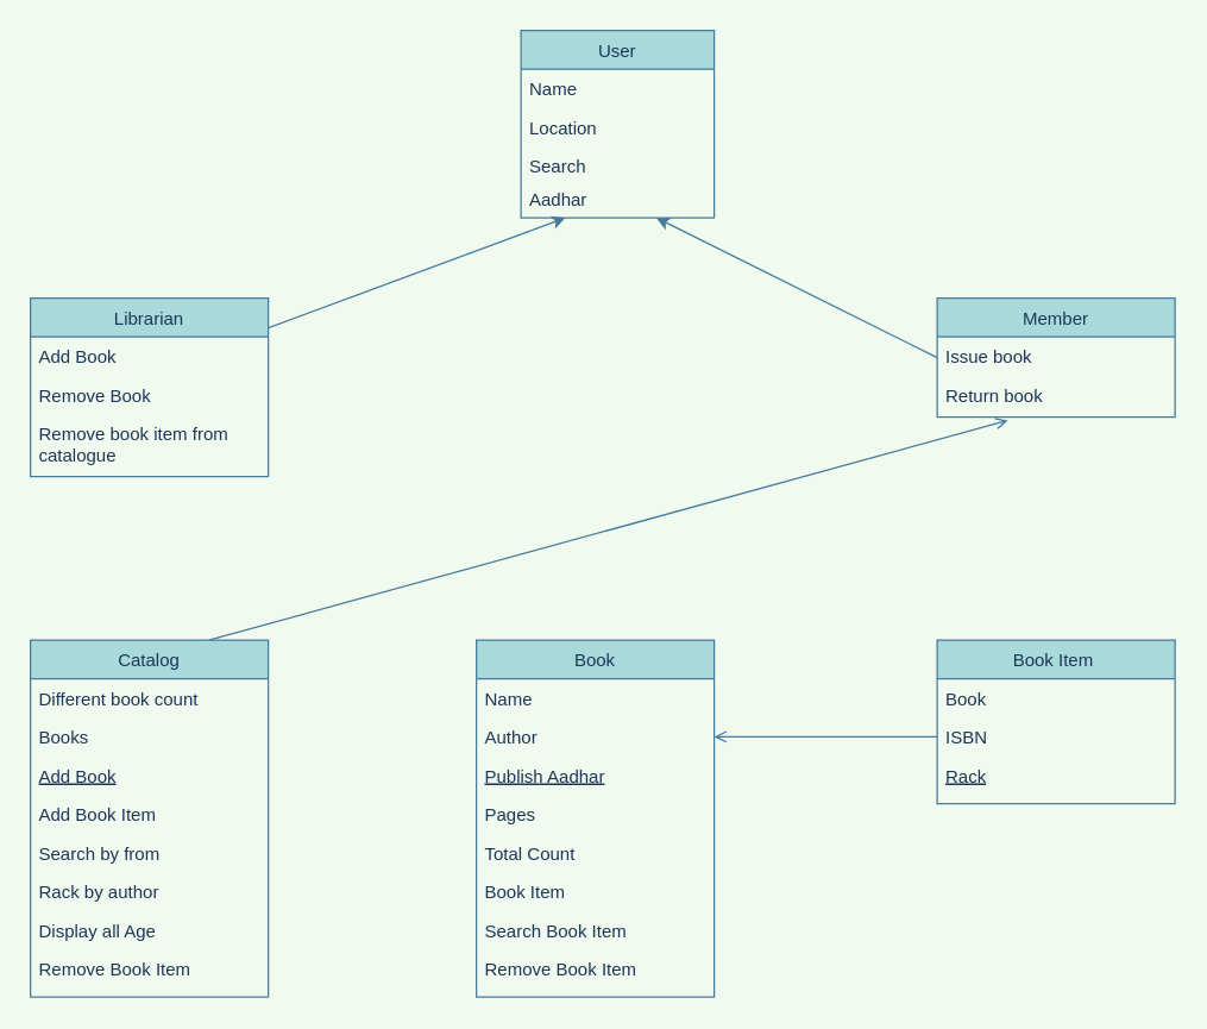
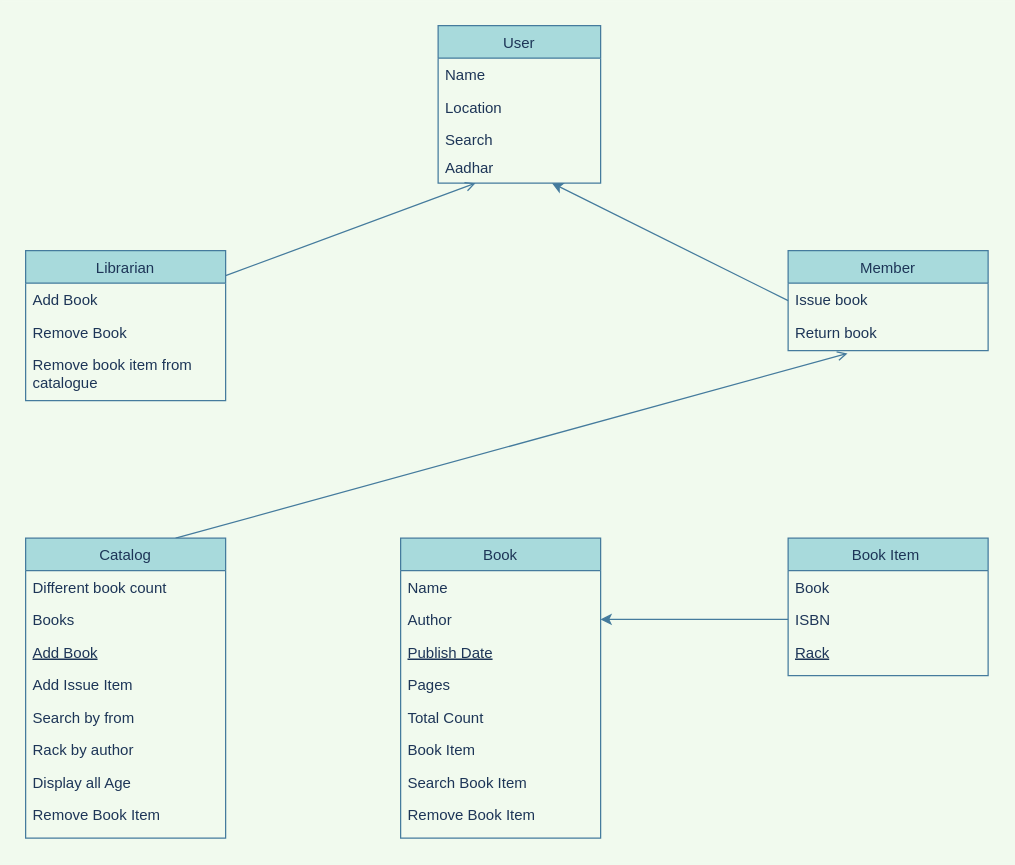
  <mxCell id="0" />
  <mxCell id="1" parent="0" />
- <mxCell id="2" value="" style="endArrow=classic;html=1;strokeColor=#457B9D;fillColor=#A8DADC;fontColor=#1D3557;exitX=1;exitY=0.167;exitDx=0;exitDy=0;exitPerimeter=0;" parent="1" source="6" target="39" edge="1"><mxGeometry width="50" height="50" relative="1" as="geometry"><mxPoint x="180" y="295" as="sourcePoint" /><mxPoint x="400" y="130" as="targetPoint" /><Array as="points" /></mxGeometry></mxCell>
+ <mxCell id="2" value="" style="endArrow=open;html=1;strokeColor=#457B9D;fillColor=#A8DADC;fontColor=#1D3557;exitX=1;exitY=0.167;exitDx=0;exitDy=0;exitPerimeter=0;" parent="1" source="6" target="39" edge="1"><mxGeometry width="50" height="50" relative="1" as="geometry"><mxPoint x="180" y="295" as="sourcePoint" /><mxPoint x="400" y="130" as="targetPoint" /><Array as="points" /></mxGeometry></mxCell>
  <mxCell id="3" value="" style="endArrow=classic;html=1;strokeColor=#457B9D;fillColor=#A8DADC;fontColor=#1D3557;" parent="1" target="39" edge="1"><mxGeometry width="50" height="50" relative="1" as="geometry"><mxPoint x="630" y="240" as="sourcePoint" /><mxPoint x="720" y="55" as="targetPoint" /><Array as="points" /></mxGeometry></mxCell>
  <mxCell id="4" value="" style="endArrow=open;html=1;strokeColor=#457B9D;fillColor=#A8DADC;fontColor=#1D3557;entryX=0.297;entryY=1.162;entryDx=0;entryDy=0;entryPerimeter=0;exitX=0.75;exitY=0;exitDx=0;exitDy=0;" parent="1" source="26" target="12" edge="1"><mxGeometry width="50" height="50" relative="1" as="geometry"><mxPoint x="190" y="500" as="sourcePoint" /><mxPoint x="240" y="450" as="targetPoint" /></mxGeometry></mxCell>
- <mxCell id="5" value="" style="endArrow=open;html=1;strokeColor=#457B9D;fillColor=#A8DADC;fontColor=#1D3557;entryX=1;entryY=0.5;entryDx=0;entryDy=0;exitX=0;exitY=0.5;exitDx=0;exitDy=0;" parent="1" source="15" target="19" edge="1"><mxGeometry width="50" height="50" relative="1" as="geometry"><mxPoint x="570" y="610" as="sourcePoint" /><mxPoint x="620" y="560" as="targetPoint" /></mxGeometry></mxCell>
+ <mxCell id="5" value="" style="endArrow=classic;html=1;strokeColor=#457B9D;fillColor=#A8DADC;fontColor=#1D3557;entryX=1;entryY=0.5;entryDx=0;entryDy=0;exitX=0;exitY=0.5;exitDx=0;exitDy=0;" parent="1" source="15" target="19" edge="1"><mxGeometry width="50" height="50" relative="1" as="geometry"><mxPoint x="570" y="610" as="sourcePoint" /><mxPoint x="620" y="560" as="targetPoint" /></mxGeometry></mxCell>
  <mxCell id="6" value="Librarian" style="swimlane;fontStyle=0;align=center;verticalAlign=top;childLayout=stackLayout;horizontal=1;startSize=26;horizontalStack=0;resizeParent=1;resizeLast=0;collapsible=1;marginBottom=0;rounded=0;shadow=0;strokeWidth=1;fillColor=#A8DADC;strokeColor=#457B9D;fontColor=#1D3557;" parent="1" vertex="1"><mxGeometry x="20" y="200" width="160" height="120" as="geometry"><mxRectangle x="550" y="140" width="160" height="26" as="alternateBounds" /></mxGeometry></mxCell>
  <mxCell id="7" value="Add Book " style="text;align=left;verticalAlign=top;spacingLeft=4;spacingRight=4;overflow=hidden;rotatable=0;points=[[0,0.5],[1,0.5]];portConstraint=eastwest;fontColor=#1D3557;" parent="6" vertex="1"><mxGeometry y="26" width="160" height="26" as="geometry" /></mxCell>
  <mxCell id="8" value="Remove Book " style="text;align=left;verticalAlign=top;spacingLeft=4;spacingRight=4;overflow=hidden;rotatable=0;points=[[0,0.5],[1,0.5]];portConstraint=eastwest;rounded=0;shadow=0;html=0;fontColor=#1D3557;" parent="6" vertex="1"><mxGeometry y="52" width="160" height="26" as="geometry" /></mxCell>
  <mxCell id="9" value="Remove book item from &#10;catalogue" style="text;align=left;verticalAlign=top;spacingLeft=4;spacingRight=4;overflow=hidden;rotatable=0;points=[[0,0.5],[1,0.5]];portConstraint=eastwest;rounded=0;shadow=0;html=0;fontColor=#1D3557;" parent="6" vertex="1"><mxGeometry y="78" width="160" height="42" as="geometry" /></mxCell>
  <mxCell id="10" value="Member" style="swimlane;fontStyle=0;align=center;verticalAlign=top;childLayout=stackLayout;horizontal=1;startSize=26;horizontalStack=0;resizeParent=1;resizeLast=0;collapsible=1;marginBottom=0;rounded=0;shadow=0;strokeWidth=1;fillColor=#A8DADC;strokeColor=#457B9D;fontColor=#1D3557;" parent="1" vertex="1"><mxGeometry x="630" y="200" width="160" height="80" as="geometry"><mxRectangle x="550" y="140" width="160" height="26" as="alternateBounds" /></mxGeometry></mxCell>
  <mxCell id="11" value="Issue book" style="text;align=left;verticalAlign=top;spacingLeft=4;spacingRight=4;overflow=hidden;rotatable=0;points=[[0,0.5],[1,0.5]];portConstraint=eastwest;fontColor=#1D3557;" parent="10" vertex="1"><mxGeometry y="26" width="160" height="26" as="geometry" /></mxCell>
  <mxCell id="12" value="Return book " style="text;align=left;verticalAlign=top;spacingLeft=4;spacingRight=4;overflow=hidden;rotatable=0;points=[[0,0.5],[1,0.5]];portConstraint=eastwest;rounded=0;shadow=0;html=0;fontColor=#1D3557;" parent="10" vertex="1"><mxGeometry y="52" width="160" height="26" as="geometry" /></mxCell>
  <mxCell id="13" value="Book Item " style="swimlane;fontStyle=0;align=center;verticalAlign=top;childLayout=stackLayout;horizontal=1;startSize=26;horizontalStack=0;resizeParent=1;resizeLast=0;collapsible=1;marginBottom=0;rounded=0;shadow=0;strokeWidth=1;fillColor=#A8DADC;strokeColor=#457B9D;fontColor=#1D3557;" parent="1" vertex="1"><mxGeometry x="630" y="430" width="160" height="110" as="geometry"><mxRectangle x="130" y="380" width="160" height="26" as="alternateBounds" /></mxGeometry></mxCell>
  <mxCell id="14" value="Book " style="text;align=left;verticalAlign=top;spacingLeft=4;spacingRight=4;overflow=hidden;rotatable=0;points=[[0,0.5],[1,0.5]];portConstraint=eastwest;fontColor=#1D3557;" parent="13" vertex="1"><mxGeometry y="26" width="160" height="26" as="geometry" /></mxCell>
  <mxCell id="15" value="ISBN" style="text;align=left;verticalAlign=top;spacingLeft=4;spacingRight=4;overflow=hidden;rotatable=0;points=[[0,0.5],[1,0.5]];portConstraint=eastwest;rounded=0;shadow=0;html=0;fontColor=#1D3557;" parent="13" vertex="1"><mxGeometry y="52" width="160" height="26" as="geometry" /></mxCell>
  <mxCell id="16" value="Rack" style="text;align=left;verticalAlign=top;spacingLeft=4;spacingRight=4;overflow=hidden;rotatable=0;points=[[0,0.5],[1,0.5]];portConstraint=eastwest;fontStyle=4;fontColor=#1D3557;" parent="13" vertex="1"><mxGeometry y="78" width="160" height="26" as="geometry" /></mxCell>
  <mxCell id="17" value="Book&#10;" style="swimlane;fontStyle=0;align=center;verticalAlign=top;childLayout=stackLayout;horizontal=1;startSize=26;horizontalStack=0;resizeParent=1;resizeLast=0;collapsible=1;marginBottom=0;rounded=0;shadow=0;strokeWidth=1;fillColor=#A8DADC;strokeColor=#457B9D;fontColor=#1D3557;" parent="1" vertex="1"><mxGeometry x="320" y="430" width="160" height="240" as="geometry"><mxRectangle x="130" y="380" width="160" height="26" as="alternateBounds" /></mxGeometry></mxCell>
  <mxCell id="18" value="Name" style="text;align=left;verticalAlign=top;spacingLeft=4;spacingRight=4;overflow=hidden;rotatable=0;points=[[0,0.5],[1,0.5]];portConstraint=eastwest;fontColor=#1D3557;" parent="17" vertex="1"><mxGeometry y="26" width="160" height="26" as="geometry" /></mxCell>
  <mxCell id="19" value="Author" style="text;align=left;verticalAlign=top;spacingLeft=4;spacingRight=4;overflow=hidden;rotatable=0;points=[[0,0.5],[1,0.5]];portConstraint=eastwest;rounded=0;shadow=0;html=0;fontColor=#1D3557;" parent="17" vertex="1"><mxGeometry y="52" width="160" height="26" as="geometry" /></mxCell>
- <mxCell id="20" value="Publish Aadhar" style="text;align=left;verticalAlign=top;spacingLeft=4;spacingRight=4;overflow=hidden;rotatable=0;points=[[0,0.5],[1,0.5]];portConstraint=eastwest;fontStyle=4;fontColor=#1D3557;" parent="17" vertex="1"><mxGeometry y="78" width="160" height="26" as="geometry" /></mxCell>
+ <mxCell id="20" value="Publish Date" style="text;align=left;verticalAlign=top;spacingLeft=4;spacingRight=4;overflow=hidden;rotatable=0;points=[[0,0.5],[1,0.5]];portConstraint=eastwest;fontStyle=4;fontColor=#1D3557;" parent="17" vertex="1"><mxGeometry y="78" width="160" height="26" as="geometry" /></mxCell>
  <mxCell id="21" value="Pages" style="text;align=left;verticalAlign=top;spacingLeft=4;spacingRight=4;overflow=hidden;rotatable=0;points=[[0,0.5],[1,0.5]];portConstraint=eastwest;fontColor=#1D3557;" parent="17" vertex="1"><mxGeometry y="104" width="160" height="26" as="geometry" /></mxCell>
  <mxCell id="22" value="Total Count " style="text;align=left;verticalAlign=top;spacingLeft=4;spacingRight=4;overflow=hidden;rotatable=0;points=[[0,0.5],[1,0.5]];portConstraint=eastwest;fontColor=#1D3557;" parent="17" vertex="1"><mxGeometry y="130" width="160" height="26" as="geometry" /></mxCell>
  <mxCell id="23" value="Book Item " style="text;align=left;verticalAlign=top;spacingLeft=4;spacingRight=4;overflow=hidden;rotatable=0;points=[[0,0.5],[1,0.5]];portConstraint=eastwest;fontColor=#1D3557;" parent="17" vertex="1"><mxGeometry y="156" width="160" height="26" as="geometry" /></mxCell>
  <mxCell id="24" value="Search Book Item " style="text;align=left;verticalAlign=top;spacingLeft=4;spacingRight=4;overflow=hidden;rotatable=0;points=[[0,0.5],[1,0.5]];portConstraint=eastwest;fontColor=#1D3557;" parent="17" vertex="1"><mxGeometry y="182" width="160" height="26" as="geometry" /></mxCell>
  <mxCell id="25" value="Remove Book Item " style="text;align=left;verticalAlign=top;spacingLeft=4;spacingRight=4;overflow=hidden;rotatable=0;points=[[0,0.5],[1,0.5]];portConstraint=eastwest;fontColor=#1D3557;" parent="17" vertex="1"><mxGeometry y="208" width="160" height="26" as="geometry" /></mxCell>
  <mxCell id="26" value="Catalog&#10;" style="swimlane;fontStyle=0;align=center;verticalAlign=top;childLayout=stackLayout;horizontal=1;startSize=26;horizontalStack=0;resizeParent=1;resizeLast=0;collapsible=1;marginBottom=0;rounded=0;shadow=0;strokeWidth=1;fillColor=#A8DADC;strokeColor=#457B9D;fontColor=#1D3557;" parent="1" vertex="1"><mxGeometry x="20" y="430" width="160" height="240" as="geometry"><mxRectangle x="130" y="380" width="160" height="26" as="alternateBounds" /></mxGeometry></mxCell>
  <mxCell id="27" value="Different book count " style="text;align=left;verticalAlign=top;spacingLeft=4;spacingRight=4;overflow=hidden;rotatable=0;points=[[0,0.5],[1,0.5]];portConstraint=eastwest;fontColor=#1D3557;" parent="26" vertex="1"><mxGeometry y="26" width="160" height="26" as="geometry" /></mxCell>
  <mxCell id="28" value="Books" style="text;align=left;verticalAlign=top;spacingLeft=4;spacingRight=4;overflow=hidden;rotatable=0;points=[[0,0.5],[1,0.5]];portConstraint=eastwest;rounded=0;shadow=0;html=0;fontColor=#1D3557;" parent="26" vertex="1"><mxGeometry y="52" width="160" height="26" as="geometry" /></mxCell>
  <mxCell id="29" value="Add Book" style="text;align=left;verticalAlign=top;spacingLeft=4;spacingRight=4;overflow=hidden;rotatable=0;points=[[0,0.5],[1,0.5]];portConstraint=eastwest;fontStyle=4;fontColor=#1D3557;" parent="26" vertex="1"><mxGeometry y="78" width="160" height="26" as="geometry" /></mxCell>
- <mxCell id="30" value="Add Book Item " style="text;align=left;verticalAlign=top;spacingLeft=4;spacingRight=4;overflow=hidden;rotatable=0;points=[[0,0.5],[1,0.5]];portConstraint=eastwest;fontColor=#1D3557;" parent="26" vertex="1"><mxGeometry y="104" width="160" height="26" as="geometry" /></mxCell>
+ <mxCell id="30" value="Add Issue Item " style="text;align=left;verticalAlign=top;spacingLeft=4;spacingRight=4;overflow=hidden;rotatable=0;points=[[0,0.5],[1,0.5]];portConstraint=eastwest;fontColor=#1D3557;" parent="26" vertex="1"><mxGeometry y="104" width="160" height="26" as="geometry" /></mxCell>
  <mxCell id="31" value="Search by from " style="text;align=left;verticalAlign=top;spacingLeft=4;spacingRight=4;overflow=hidden;rotatable=0;points=[[0,0.5],[1,0.5]];portConstraint=eastwest;fontColor=#1D3557;" parent="26" vertex="1"><mxGeometry y="130" width="160" height="26" as="geometry" /></mxCell>
  <mxCell id="32" value="Rack by author" style="text;align=left;verticalAlign=top;spacingLeft=4;spacingRight=4;overflow=hidden;rotatable=0;points=[[0,0.5],[1,0.5]];portConstraint=eastwest;fontColor=#1D3557;" parent="26" vertex="1"><mxGeometry y="156" width="160" height="26" as="geometry" /></mxCell>
  <mxCell id="33" value="Display all Age " style="text;align=left;verticalAlign=top;spacingLeft=4;spacingRight=4;overflow=hidden;rotatable=0;points=[[0,0.5],[1,0.5]];portConstraint=eastwest;fontColor=#1D3557;" parent="26" vertex="1"><mxGeometry y="182" width="160" height="26" as="geometry" /></mxCell>
  <mxCell id="34" value="Remove Book Item " style="text;align=left;verticalAlign=top;spacingLeft=4;spacingRight=4;overflow=hidden;rotatable=0;points=[[0,0.5],[1,0.5]];portConstraint=eastwest;fontColor=#1D3557;" parent="26" vertex="1"><mxGeometry y="208" width="160" height="26" as="geometry" /></mxCell>
  <mxCell id="35" value="User" style="swimlane;fontStyle=0;align=center;verticalAlign=top;childLayout=stackLayout;horizontal=1;startSize=26;horizontalStack=0;resizeParent=1;resizeLast=0;collapsible=1;marginBottom=0;rounded=0;shadow=0;strokeWidth=1;fillColor=#A8DADC;strokeColor=#457B9D;fontColor=#1D3557;sketch=0;glass=0;" parent="1" vertex="1"><mxGeometry x="350" y="20" width="130" height="126" as="geometry"><mxRectangle x="230" y="140" width="160" height="26" as="alternateBounds" /></mxGeometry></mxCell>
  <mxCell id="36" value="Name" style="text;align=left;verticalAlign=top;spacingLeft=4;spacingRight=4;overflow=hidden;rotatable=0;points=[[0,0.5],[1,0.5]];portConstraint=eastwest;fontColor=#1D3557;" parent="35" vertex="1"><mxGeometry y="26" width="130" height="26" as="geometry" /></mxCell>
  <mxCell id="37" value="Location " style="text;align=left;verticalAlign=top;spacingLeft=4;spacingRight=4;overflow=hidden;rotatable=0;points=[[0,0.5],[1,0.5]];portConstraint=eastwest;rounded=0;shadow=0;html=0;fontColor=#1D3557;" parent="35" vertex="1"><mxGeometry y="52" width="130" height="26" as="geometry" /></mxCell>
  <mxCell id="38" value="Search" style="text;align=left;verticalAlign=top;spacingLeft=4;spacingRight=4;overflow=hidden;rotatable=0;points=[[0,0.5],[1,0.5]];portConstraint=eastwest;rounded=0;shadow=0;html=0;fontColor=#1D3557;" parent="35" vertex="1"><mxGeometry y="78" width="130" height="22" as="geometry" /></mxCell>
  <mxCell id="39" value="Aadhar" style="text;align=left;verticalAlign=top;spacingLeft=4;spacingRight=4;overflow=hidden;rotatable=0;points=[[0,0.5],[1,0.5]];portConstraint=eastwest;fontColor=#1D3557;" parent="35" vertex="1"><mxGeometry y="100" width="130" height="26" as="geometry" /></mxCell>
